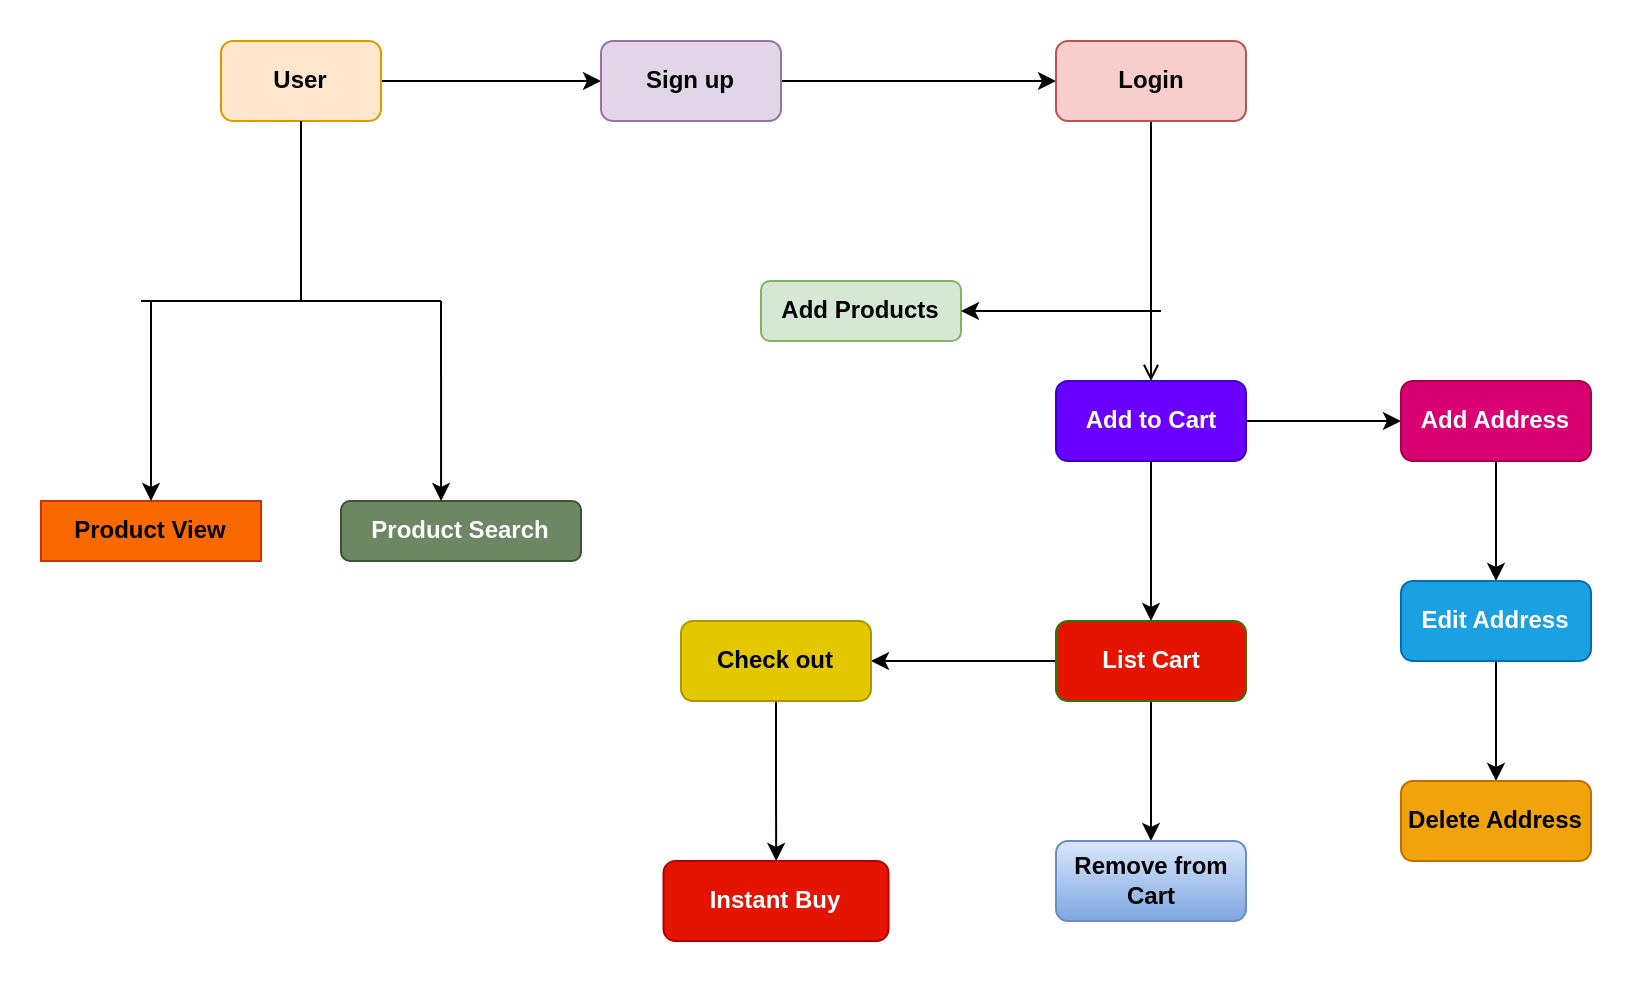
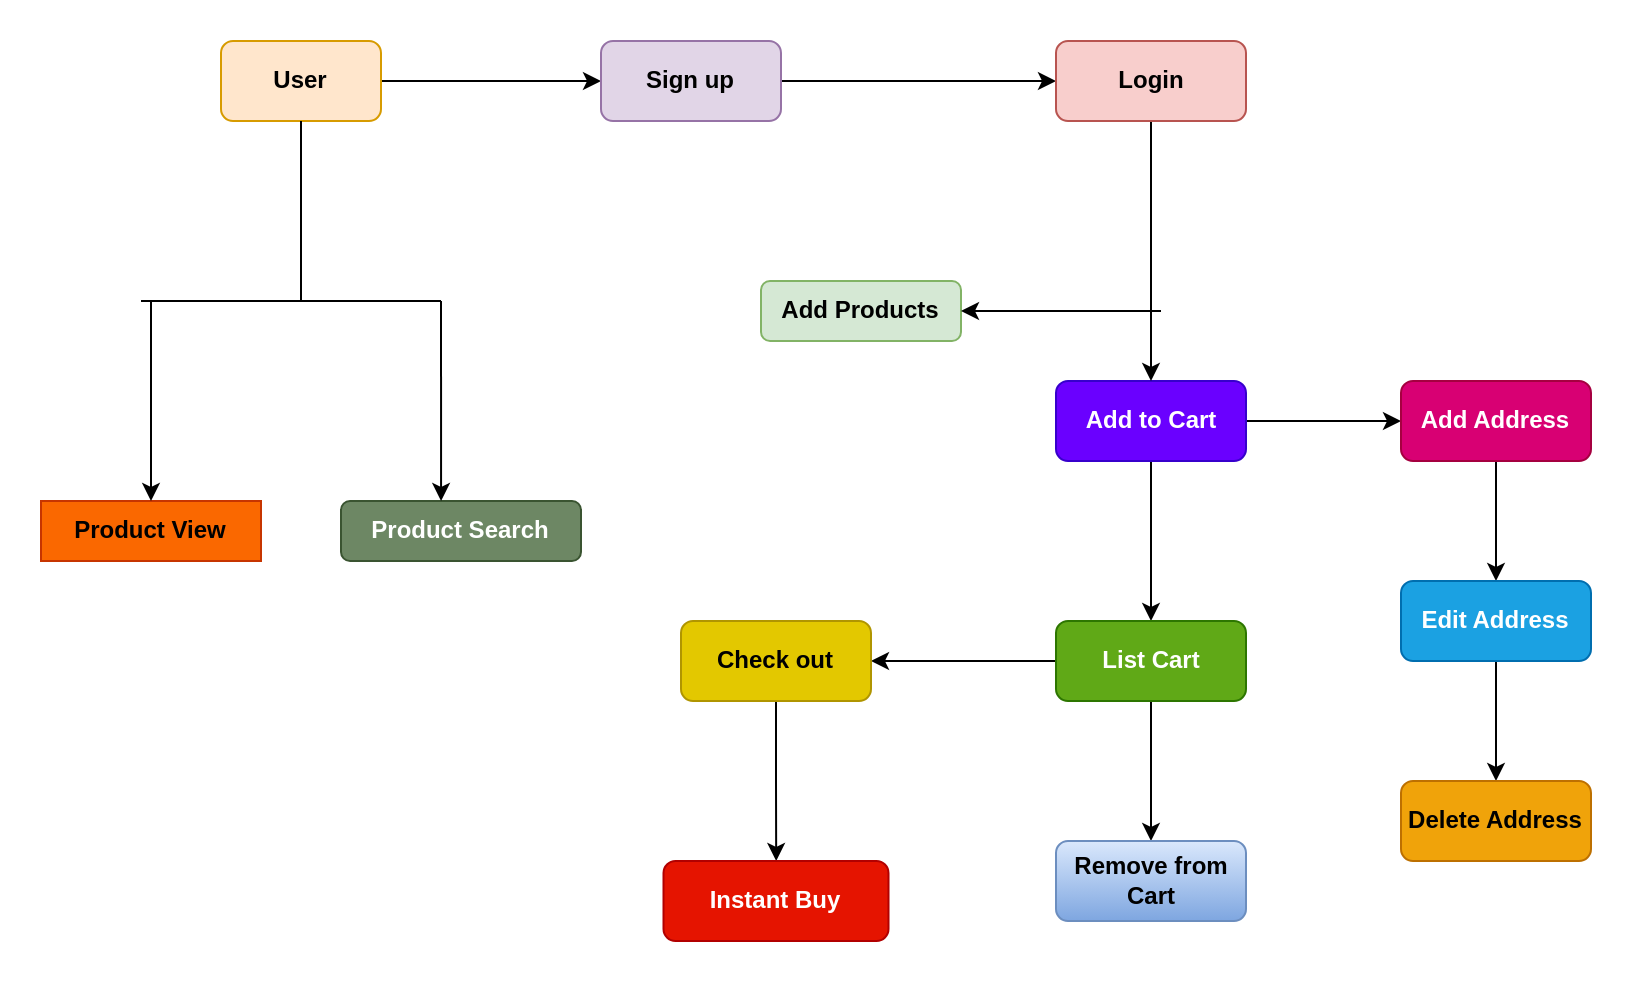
  <mxCell id="0" />
  <mxCell id="1" parent="0" />
  <mxCell id="2" value="" style="edgeStyle=orthogonalEdgeStyle;rounded=0;orthogonalLoop=1;jettySize=auto;html=1;" edge="1" parent="1" source="3" target="26"><mxGeometry relative="1" as="geometry" /></mxCell>
  <mxCell id="3" value="&lt;b&gt;User&lt;/b&gt;" style="rounded=1;whiteSpace=wrap;html=1;fillColor=#ffe6cc;strokeColor=#d79b00;" vertex="1" parent="1"><mxGeometry x="110" y="20" width="80" height="40" as="geometry" /></mxCell>
  <mxCell id="4" value="&lt;b&gt;Product View&lt;/b&gt;" style="whiteSpace=wrap;html=1;fillColor=#fa6800;fontColor=#000000;strokeColor=#C73500;rounded=0;" vertex="1" parent="1"><mxGeometry x="20" y="250" width="110" height="30" as="geometry" /></mxCell>
  <mxCell id="5" value="&lt;b&gt;Product Search&lt;/b&gt;" style="rounded=1;whiteSpace=wrap;html=1;fillColor=#6d8764;fontColor=#ffffff;strokeColor=#3A5431;" vertex="1" parent="1"><mxGeometry x="170" y="250" width="120" height="30" as="geometry" /></mxCell>
  <mxCell id="6" value="&lt;b&gt;Add Products&lt;/b&gt;" style="rounded=1;whiteSpace=wrap;html=1;fillColor=#d5e8d4;strokeColor=#82b366;" vertex="1" parent="1"><mxGeometry x="380" y="140" width="100" height="30" as="geometry" /></mxCell>
  <mxCell id="7" value="" style="edgeStyle=orthogonalEdgeStyle;rounded=0;orthogonalLoop=1;jettySize=auto;html=1;" edge="1" parent="1" source="9" target="12"><mxGeometry relative="1" as="geometry" /></mxCell>
  <mxCell id="8" value="" style="edgeStyle=orthogonalEdgeStyle;rounded=0;orthogonalLoop=1;jettySize=auto;html=1;" edge="1" parent="1" source="9" target="15"><mxGeometry relative="1" as="geometry" /></mxCell>
  <mxCell id="9" value="&lt;b&gt;Add to Cart&lt;/b&gt;" style="rounded=1;whiteSpace=wrap;html=1;fillColor=#6a00ff;fontColor=#ffffff;strokeColor=#3700CC;" vertex="1" parent="1"><mxGeometry x="527.5" y="190" width="95" height="40" as="geometry" /></mxCell>
  <mxCell id="10" value="" style="edgeStyle=orthogonalEdgeStyle;rounded=0;orthogonalLoop=1;jettySize=auto;html=1;" edge="1" parent="1" source="12" target="13"><mxGeometry relative="1" as="geometry" /></mxCell>
  <mxCell id="11" value="" style="edgeStyle=orthogonalEdgeStyle;rounded=0;orthogonalLoop=1;jettySize=auto;html=1;" edge="1" parent="1" source="12" target="20"><mxGeometry relative="1" as="geometry" /></mxCell>
- <mxCell id="12" value="&lt;b&gt;List Cart&lt;/b&gt;" style="rounded=1;whiteSpace=wrap;html=1;fillColor=#e51400;fontColor=#ffffff;strokeColor=#2D7600;" vertex="1" parent="1"><mxGeometry x="527.5" y="310" width="95" height="40" as="geometry" /></mxCell>
+ <mxCell id="12" value="&lt;b&gt;List Cart&lt;/b&gt;" style="rounded=1;whiteSpace=wrap;html=1;fillColor=#60a917;fontColor=#ffffff;strokeColor=#2D7600;" vertex="1" parent="1"><mxGeometry x="527.5" y="310" width="95" height="40" as="geometry" /></mxCell>
  <mxCell id="13" value="&lt;b&gt;Remove from Cart&lt;/b&gt;" style="rounded=1;whiteSpace=wrap;html=1;fillColor=#dae8fc;gradientColor=#7ea6e0;strokeColor=#6c8ebf;" vertex="1" parent="1"><mxGeometry x="527.5" y="420" width="95" height="40" as="geometry" /></mxCell>
  <mxCell id="14" value="" style="edgeStyle=orthogonalEdgeStyle;rounded=0;orthogonalLoop=1;jettySize=auto;html=1;" edge="1" parent="1" source="15" target="17"><mxGeometry relative="1" as="geometry" /></mxCell>
  <mxCell id="15" value="&lt;b&gt;Add Address&lt;/b&gt;" style="rounded=1;whiteSpace=wrap;html=1;fillColor=#d80073;fontColor=#ffffff;strokeColor=#A50040;" vertex="1" parent="1"><mxGeometry x="700" y="190" width="95" height="40" as="geometry" /></mxCell>
  <mxCell id="16" value="" style="edgeStyle=orthogonalEdgeStyle;rounded=0;orthogonalLoop=1;jettySize=auto;html=1;" edge="1" parent="1" source="17" target="18"><mxGeometry relative="1" as="geometry" /></mxCell>
  <mxCell id="17" value="&lt;b&gt;Edit Address&lt;/b&gt;" style="rounded=1;whiteSpace=wrap;html=1;fillColor=#1ba1e2;fontColor=#ffffff;strokeColor=#006EAF;" vertex="1" parent="1"><mxGeometry x="700" y="290" width="95" height="40" as="geometry" /></mxCell>
  <mxCell id="18" value="&lt;b&gt;Delete Address&lt;/b&gt;" style="rounded=1;whiteSpace=wrap;html=1;fillColor=#f0a30a;fontColor=#000000;strokeColor=#BD7000;" vertex="1" parent="1"><mxGeometry x="700" y="390" width="95" height="40" as="geometry" /></mxCell>
  <mxCell id="19" value="" style="edgeStyle=orthogonalEdgeStyle;rounded=0;orthogonalLoop=1;jettySize=auto;html=1;" edge="1" parent="1" source="20" target="30"><mxGeometry relative="1" as="geometry" /></mxCell>
  <mxCell id="20" value="&lt;b&gt;Check out&lt;/b&gt;" style="rounded=1;whiteSpace=wrap;html=1;fillColor=#e3c800;fontColor=#000000;strokeColor=#B09500;" vertex="1" parent="1"><mxGeometry x="340" y="310" width="95" height="40" as="geometry" /></mxCell>
  <mxCell id="21" value="" style="endArrow=none;html=1;rounded=0;exitX=0.5;exitY=1;exitDx=0;exitDy=0;" edge="1" parent="1" source="3"><mxGeometry width="50" height="50" relative="1" as="geometry"><mxPoint x="400" y="270" as="sourcePoint" /><mxPoint x="150" y="150" as="targetPoint" /></mxGeometry></mxCell>
  <mxCell id="22" value="" style="endArrow=none;html=1;rounded=0;" edge="1" parent="1"><mxGeometry width="50" height="50" relative="1" as="geometry"><mxPoint x="70" y="150" as="sourcePoint" /><mxPoint x="220" y="150" as="targetPoint" /></mxGeometry></mxCell>
  <mxCell id="23" value="" style="endArrow=classic;html=1;rounded=0;" edge="1" parent="1" target="4"><mxGeometry width="50" height="50" relative="1" as="geometry"><mxPoint x="75" y="150" as="sourcePoint" /><mxPoint x="450" y="220" as="targetPoint" /></mxGeometry></mxCell>
  <mxCell id="24" value="" style="endArrow=classic;html=1;rounded=0;entryX=0.417;entryY=0;entryDx=0;entryDy=0;entryPerimeter=0;" edge="1" parent="1" target="5"><mxGeometry width="50" height="50" relative="1" as="geometry"><mxPoint x="220" y="150" as="sourcePoint" /><mxPoint x="450" y="220" as="targetPoint" /></mxGeometry></mxCell>
  <mxCell id="25" value="" style="edgeStyle=orthogonalEdgeStyle;rounded=0;orthogonalLoop=1;jettySize=auto;html=1;" edge="1" parent="1" source="26" target="28"><mxGeometry relative="1" as="geometry" /></mxCell>
  <mxCell id="26" value="&lt;b&gt;Sign up&lt;/b&gt;" style="whiteSpace=wrap;html=1;rounded=1;fillColor=#e1d5e7;strokeColor=#9673a6;" vertex="1" parent="1"><mxGeometry x="300" y="20" width="90" height="40" as="geometry" /></mxCell>
- <mxCell id="27" value="" style="edgeStyle=orthogonalEdgeStyle;rounded=0;orthogonalLoop=1;jettySize=auto;html=1;endArrow=open;" edge="1" parent="1" source="28" target="9"><mxGeometry relative="1" as="geometry" /></mxCell>
+ <mxCell id="27" value="" style="edgeStyle=orthogonalEdgeStyle;rounded=0;orthogonalLoop=1;jettySize=auto;html=1;" edge="1" parent="1" source="28" target="9"><mxGeometry relative="1" as="geometry" /></mxCell>
  <mxCell id="28" value="&lt;b&gt;Login&lt;/b&gt;" style="whiteSpace=wrap;html=1;rounded=1;fillColor=#f8cecc;strokeColor=#b85450;" vertex="1" parent="1"><mxGeometry x="527.5" y="20" width="95" height="40" as="geometry" /></mxCell>
  <mxCell id="29" value="" style="endArrow=classic;html=1;rounded=0;entryX=1;entryY=0.5;entryDx=0;entryDy=0;" edge="1" parent="1" target="6"><mxGeometry width="50" height="50" relative="1" as="geometry"><mxPoint x="580" y="155" as="sourcePoint" /><mxPoint x="450" y="220" as="targetPoint" /></mxGeometry></mxCell>
  <mxCell id="30" value="&lt;b&gt;Instant Buy&lt;/b&gt;" style="whiteSpace=wrap;html=1;rounded=1;fillColor=#e51400;fontColor=#ffffff;strokeColor=#B20000;" vertex="1" parent="1"><mxGeometry x="331.25" y="430" width="112.5" height="40" as="geometry" /></mxCell>
